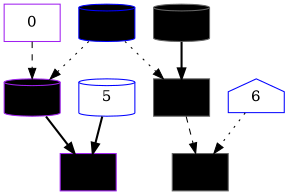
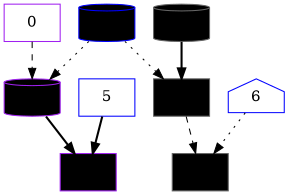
  strict digraph {
    rankdir=TB
    node [shape=box color=purple fillcolor=black style=filled]
    edge [style=bold]
    0 [fillcolor="" style=""]
    3 [shape=cylinder]
    1 [shape=cylinder color=blue]
    4 [color=gray40]
    2 [shape=cylinder color=gray40]
    7
    8 [color=gray40]
-   5 [shape=cylinder color=blue fillcolor="" style=""]
+   5 [color=blue fillcolor="" style=""]
    6 [shape=house color=blue fillcolor="" style=""]
    0 -> 3 [style=dashed]
    3 -> 7
    1 -> 3 [style=dotted]
    1 -> 4 [style=dotted]
    4 -> 8 [style=dashed]
    2 -> 4
    5 -> 7
    6 -> 8 [style=dotted]
  }
